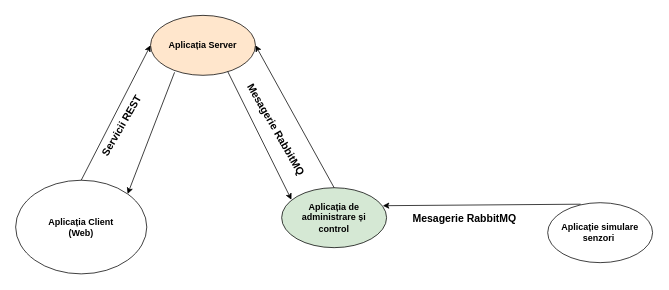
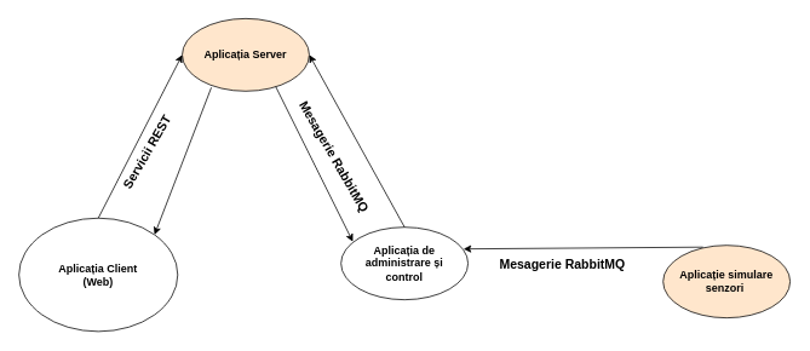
  <mxCell id="0" />
  <mxCell id="1" parent="0" />
  <mxCell id="2" value="&lt;span&gt;&lt;b&gt;Aplicația Client&lt;br&gt;(Web)&lt;/b&gt;&lt;br&gt;&lt;/span&gt;" style="ellipse;whiteSpace=wrap;html=1;" vertex="1" parent="1"><mxGeometry x="20" y="240" width="175" height="125" as="geometry" /></mxCell>
  <mxCell id="3" value="&lt;span&gt;&lt;b&gt;Aplicația Server&lt;/b&gt;&lt;br&gt;&lt;/span&gt;" style="ellipse;whiteSpace=wrap;html=1;fillColor=#ffe6cc;" vertex="1" parent="1"><mxGeometry x="200" y="20" width="140" height="80" as="geometry" /></mxCell>
- <mxCell id="4" value="&lt;b&gt;&lt;span&gt;Aplicația de administrare&amp;nbsp;&lt;/span&gt;&lt;span&gt;și&lt;/span&gt;&lt;/b&gt;&lt;b&gt;&lt;br&gt;&amp;nbsp;control&lt;/b&gt;&amp;nbsp;" style="ellipse;whiteSpace=wrap;html=1;fillColor=#d5e8d4;" vertex="1" parent="1"><mxGeometry x="375" y="250" width="140" height="80" as="geometry" /></mxCell>
- <mxCell id="5" value="&lt;span&gt;&lt;b&gt;Aplicație simulare senzori&amp;nbsp;&lt;/b&gt;&lt;/span&gt;" style="ellipse;whiteSpace=wrap;html=1;" vertex="1" parent="1"><mxGeometry x="730" y="270" width="140" height="80" as="geometry" /></mxCell>
+ <mxCell id="4" value="&lt;b&gt;&lt;span&gt;Aplicația de administrare&amp;nbsp;&lt;/span&gt;&lt;span&gt;și&lt;/span&gt;&lt;/b&gt;&lt;b&gt;&lt;br&gt;&amp;nbsp;control&lt;/b&gt;&amp;nbsp;" style="ellipse;whiteSpace=wrap;html=1;" vertex="1" parent="1"><mxGeometry x="375" y="250" width="140" height="80" as="geometry" /></mxCell>
+ <mxCell id="5" value="&lt;span&gt;&lt;b&gt;Aplicație simulare senzori&amp;nbsp;&lt;/b&gt;&lt;/span&gt;" style="ellipse;whiteSpace=wrap;html=1;fillColor=#ffe6cc;" vertex="1" parent="1"><mxGeometry x="730" y="270" width="140" height="80" as="geometry" /></mxCell>
  <mxCell id="6" value="" style="endArrow=classic;html=1;exitX=0.314;exitY=0.025;exitDx=0;exitDy=0;exitPerimeter=0;" edge="1" parent="1" source="5"><mxGeometry width="50" height="50" relative="1" as="geometry"><mxPoint x="550" y="490" as="sourcePoint" /><mxPoint x="510" y="274" as="targetPoint" /></mxGeometry></mxCell>
  <mxCell id="7" value="" style="endArrow=classic;html=1;entryX=0.093;entryY=0.2;entryDx=0;entryDy=0;exitX=0.736;exitY=0.938;exitDx=0;exitDy=0;entryPerimeter=0;exitPerimeter=0;" edge="1" parent="1" source="3" target="4"><mxGeometry width="50" height="50" relative="1" as="geometry"><mxPoint x="460" y="274" as="sourcePoint" /><mxPoint x="460" y="100" as="targetPoint" /></mxGeometry></mxCell>
  <mxCell id="8" value="" style="endArrow=classic;html=1;entryX=1;entryY=0.5;entryDx=0;entryDy=0;exitX=0.5;exitY=0;exitDx=0;exitDy=0;" edge="1" parent="1" source="4" target="3"><mxGeometry width="50" height="50" relative="1" as="geometry"><mxPoint x="558" y="100" as="sourcePoint" /><mxPoint x="558" y="274" as="targetPoint" /></mxGeometry></mxCell>
  <mxCell id="9" value="" style="endArrow=classic;html=1;entryX=0;entryY=0.5;entryDx=0;entryDy=0;exitX=0.5;exitY=0;exitDx=0;exitDy=0;" edge="1" parent="1" source="2" target="3"><mxGeometry width="50" height="50" relative="1" as="geometry"><mxPoint x="210" y="294" as="sourcePoint" /><mxPoint x="210" y="120" as="targetPoint" /></mxGeometry></mxCell>
  <mxCell id="10" value="" style="endArrow=classic;html=1;entryX=1;entryY=0;entryDx=0;entryDy=0;exitX=0.229;exitY=0.95;exitDx=0;exitDy=0;exitPerimeter=0;" edge="1" parent="1" source="3" target="2"><mxGeometry width="50" height="50" relative="1" as="geometry"><mxPoint x="308" y="120" as="sourcePoint" /><mxPoint x="308" y="294" as="targetPoint" /></mxGeometry></mxCell>
  <mxCell id="11" value="&lt;b&gt;&lt;font style=&quot;font-size: 14px&quot;&gt;Mesagerie RabbitMQ&lt;/font&gt;&lt;/b&gt;" style="text;html=1;resizable=0;points=[];autosize=1;align=left;verticalAlign=top;spacingTop=-4;rotation=60;strokeWidth=1;" vertex="1" parent="1"><mxGeometry x="295" y="165" width="150" height="20" as="geometry" /></mxCell>
  <mxCell id="12" value="&lt;b&gt;&lt;font style=&quot;font-size: 14px&quot;&gt;Mesagerie RabbitMQ&lt;/font&gt;&lt;/b&gt;" style="text;html=1;resizable=0;points=[];autosize=1;align=left;verticalAlign=top;spacingTop=-4;rotation=0;strokeWidth=1;" vertex="1" parent="1"><mxGeometry x="547.5" y="280" width="150" height="20" as="geometry" /></mxCell>
  <mxCell id="13" value="&lt;b&gt;&lt;font style=&quot;font-size: 14px&quot;&gt;Servicii REST&lt;/font&gt;&lt;/b&gt;" style="text;html=1;resizable=0;points=[];autosize=1;align=left;verticalAlign=top;spacingTop=-4;rotation=-60;" vertex="1" parent="1"><mxGeometry x="110" y="150" width="110" height="20" as="geometry" /></mxCell>
